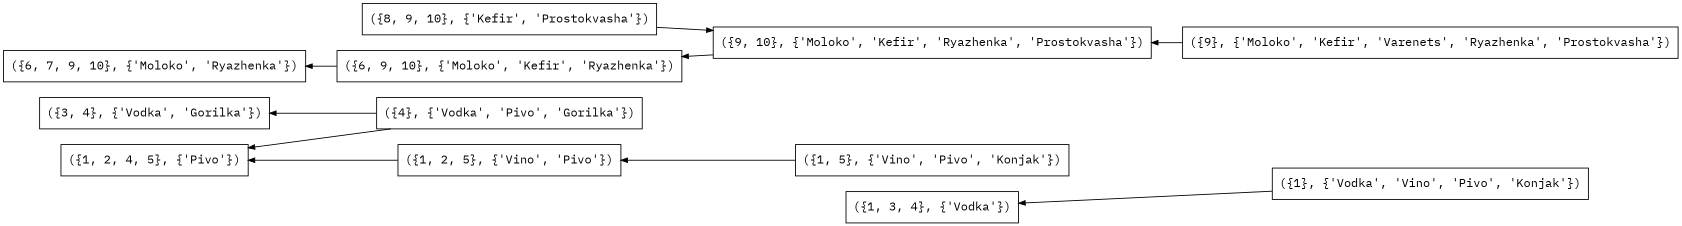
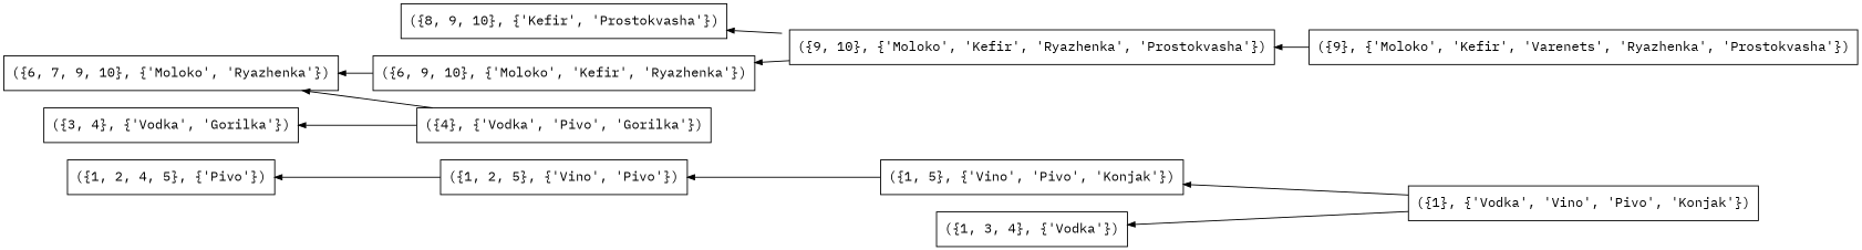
  digraph {
    concentrate=true
    fontname="IBM Plex Mono"
    rankdir=LR
    node [color=black fontname="IBM Plex Mono" peripheries=1 shape=box style=solid]
    edge [arrowsize=0.75 color=black dir=back fontname="IBM Plex Mono"]
    n1 [label="({8, 9, 10}, {'Kefir', 'Prostokvasha'})"]
    n2 [label="({9, 10}, {'Moloko', 'Kefir', 'Ryazhenka', 'Prostokvasha'})"]
    n3 [label="({6, 9, 10}, {'Moloko', 'Kefir', 'Ryazhenka'})"]
    n4 [label="({6, 7, 9, 10}, {'Moloko', 'Ryazhenka'})"]
    n5 [label="({1, 2, 4, 5}, {'Pivo'})"]
    n6 [label="({4}, {'Vodka', 'Pivo', 'Gorilka'})"]
    n7 [label="({1, 2, 5}, {'Vino', 'Pivo'})"]
    n8 [label="({1, 5}, {'Vino', 'Pivo', 'Konjak'})"]
    n9 [label="({1, 3, 4}, {'Vodka'})"]
    n10 [label="({1}, {'Vodka', 'Vino', 'Pivo', 'Konjak'})"]
    n11 [label="({3, 4}, {'Vodka', 'Gorilka'})"]
    n12 [label="({9}, {'Moloko', 'Kefir', 'Varenets', 'Ryazhenka', 'Prostokvasha'})"]
-   n2 -> n1
+   n1 -> n2
    n2 -> n12
    n3 -> n2
    n4 -> n3
-   n5 -> n6
+   n4 -> n6
    n5 -> n7
    n7 -> n8
+   n8 -> n10
    n9 -> n10
    n11 -> n6
  }
